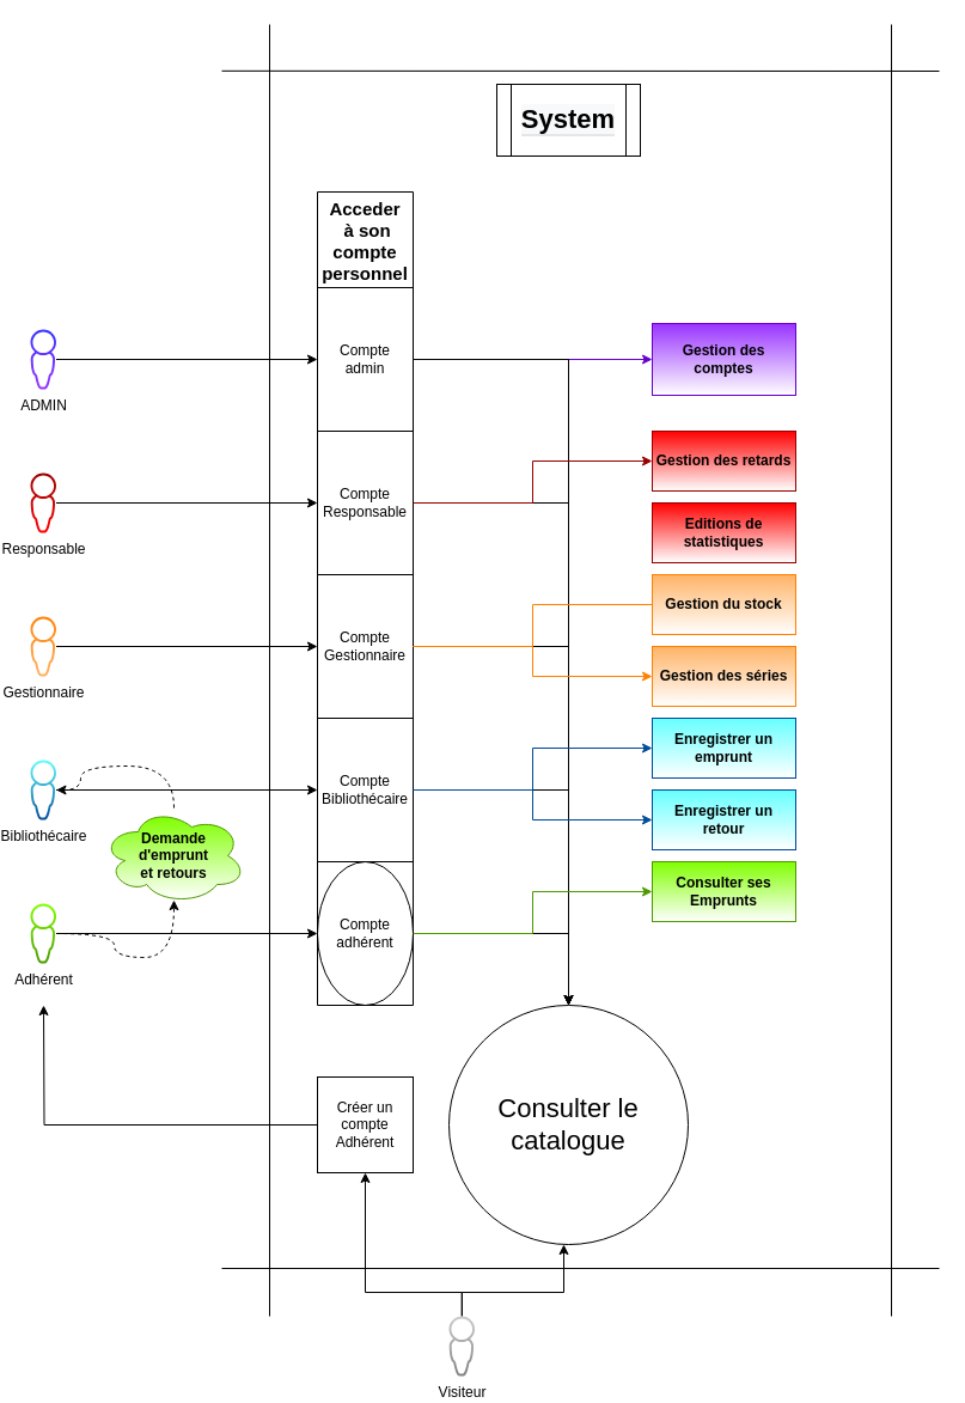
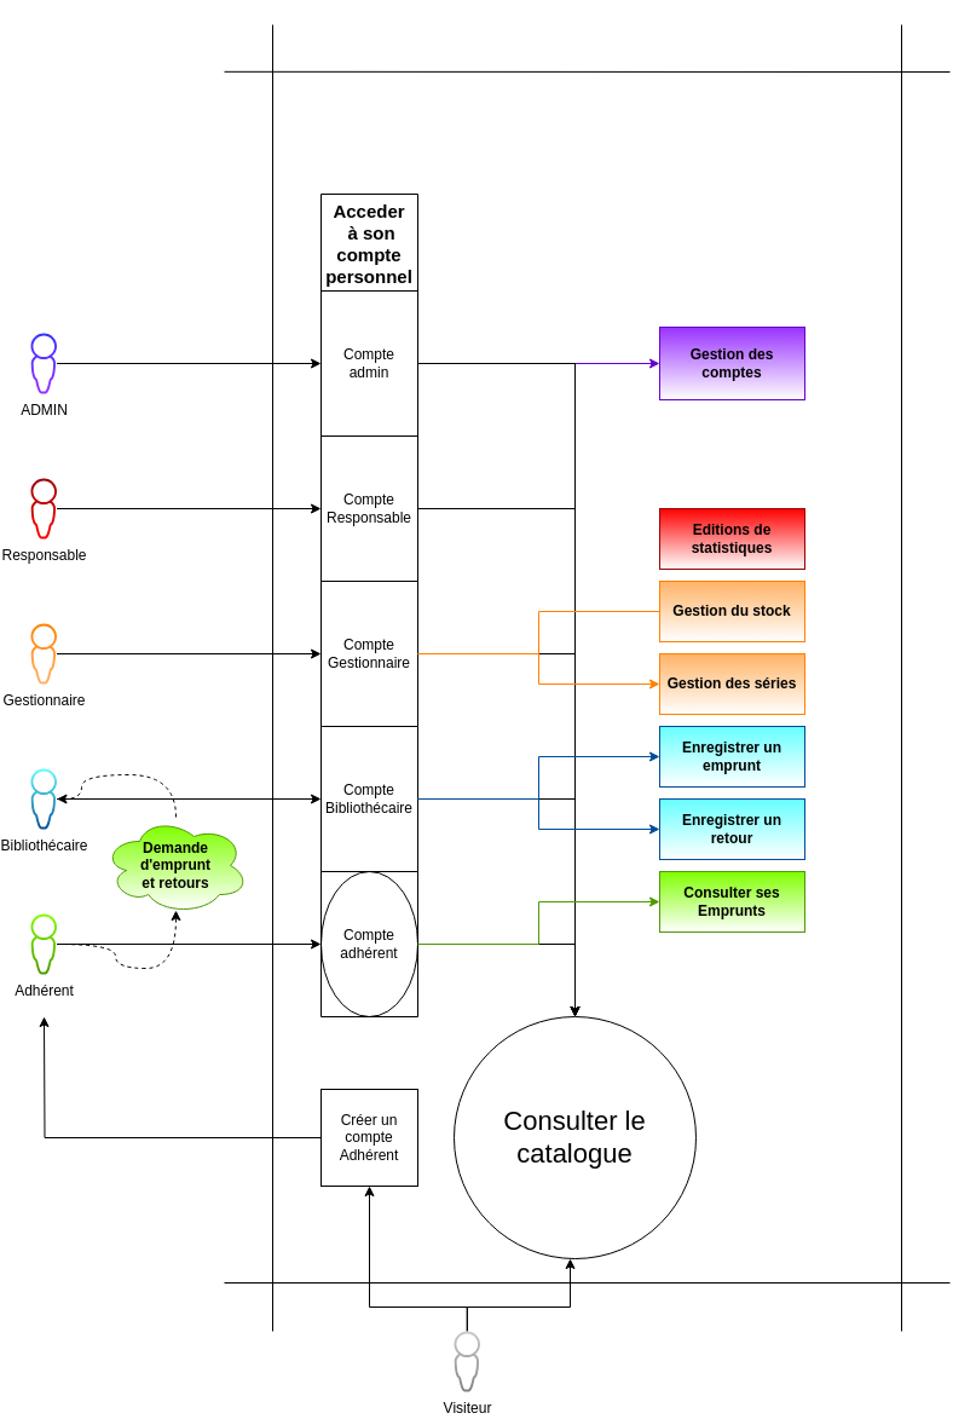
  <mxCell id="0" />
  <mxCell id="1" parent="0" />
  <mxCell id="2" style="edgeStyle=orthogonalEdgeStyle;rounded=0;orthogonalLoop=1;jettySize=auto;html=1;entryX=0;entryY=0.5;entryDx=0;entryDy=0;" parent="1" source="3" target="20" edge="1"><mxGeometry relative="1" as="geometry" /></mxCell>
  <mxCell id="3" value="ADMIN" style="pointerEvents=1;shadow=0;dashed=0;html=1;strokeColor=none;aspect=fixed;labelPosition=center;verticalLabelPosition=bottom;verticalAlign=top;align=center;outlineConnect=0;shape=mxgraph.vvd.administrator;fillColor=#3333FF;gradientColor=#9933FF;" parent="1" vertex="1"><mxGeometry x="20" y="275" width="21.5" height="50" as="geometry" /></mxCell>
  <mxCell id="4" style="edgeStyle=orthogonalEdgeStyle;rounded=0;orthogonalLoop=1;jettySize=auto;html=1;entryX=0;entryY=0.5;entryDx=0;entryDy=0;" parent="1" source="5" target="21" edge="1"><mxGeometry relative="1" as="geometry" /></mxCell>
  <mxCell id="5" value="Responsable" style="pointerEvents=1;shadow=0;dashed=0;html=1;strokeColor=none;aspect=fixed;labelPosition=center;verticalLabelPosition=bottom;verticalAlign=top;align=center;outlineConnect=0;shape=mxgraph.vvd.administrator;fillColor=#990000;gradientColor=#FF0000;" parent="1" vertex="1"><mxGeometry x="20" y="395" width="21.5" height="50" as="geometry" /></mxCell>
  <mxCell id="6" style="edgeStyle=orthogonalEdgeStyle;rounded=0;orthogonalLoop=1;jettySize=auto;html=1;entryX=0;entryY=0.5;entryDx=0;entryDy=0;" parent="1" source="7" target="23" edge="1"><mxGeometry relative="1" as="geometry" /></mxCell>
  <mxCell id="7" value="Bibliothécaire" style="pointerEvents=1;shadow=0;dashed=0;html=1;strokeColor=none;aspect=fixed;labelPosition=center;verticalLabelPosition=bottom;verticalAlign=top;align=center;outlineConnect=0;shape=mxgraph.vvd.administrator;fillColor=#66FFFF;gradientColor=#004C99;" parent="1" vertex="1"><mxGeometry x="20" y="635" width="21.5" height="50" as="geometry" /></mxCell>
  <mxCell id="8" style="edgeStyle=orthogonalEdgeStyle;rounded=0;orthogonalLoop=1;jettySize=auto;html=1;entryX=0;entryY=0.5;entryDx=0;entryDy=0;" parent="1" source="9" target="22" edge="1"><mxGeometry relative="1" as="geometry" /></mxCell>
  <mxCell id="9" value="Gestionnaire" style="pointerEvents=1;shadow=0;dashed=0;html=1;strokeColor=none;aspect=fixed;labelPosition=center;verticalLabelPosition=bottom;verticalAlign=top;align=center;outlineConnect=0;shape=mxgraph.vvd.administrator;fillColor=#FF8000;gradientColor=#FFB366;" parent="1" vertex="1"><mxGeometry x="20" y="515" width="21.5" height="50" as="geometry" /></mxCell>
  <mxCell id="10" style="edgeStyle=orthogonalEdgeStyle;rounded=0;orthogonalLoop=1;jettySize=auto;html=1;entryX=0;entryY=0.5;entryDx=0;entryDy=0;" parent="1" source="13" target="24" edge="1"><mxGeometry relative="1" as="geometry" /></mxCell>
  <mxCell id="11" style="edgeStyle=orthogonalEdgeStyle;orthogonalLoop=1;jettySize=auto;html=1;entryX=0.55;entryY=0.95;entryDx=0;entryDy=0;entryPerimeter=0;startArrow=none;startFill=0;strokeColor=none;curved=1;dashed=1;" parent="1" source="13" target="37" edge="1"><mxGeometry relative="1" as="geometry" /></mxCell>
  <mxCell id="12" style="edgeStyle=orthogonalEdgeStyle;curved=1;orthogonalLoop=1;jettySize=auto;html=1;entryX=0.5;entryY=0.963;entryDx=0;entryDy=0;entryPerimeter=0;dashed=1;startArrow=none;startFill=0;" parent="1" source="13" target="37" edge="1"><mxGeometry relative="1" as="geometry"><Array as="points"><mxPoint x="90" y="780" /><mxPoint x="90" y="800" /><mxPoint x="140" y="800" /></Array></mxGeometry></mxCell>
  <mxCell id="13" value="Adhérent" style="pointerEvents=1;shadow=0;dashed=0;html=1;strokeColor=none;aspect=fixed;labelPosition=center;verticalLabelPosition=bottom;verticalAlign=top;align=center;outlineConnect=0;shape=mxgraph.vvd.administrator;fillColor=#80FF00;gradientColor=#4D9900;" parent="1" vertex="1"><mxGeometry x="20" y="755" width="21.5" height="50" as="geometry" /></mxCell>
  <mxCell id="14" style="edgeStyle=orthogonalEdgeStyle;rounded=0;orthogonalLoop=1;jettySize=auto;html=1;entryX=0.48;entryY=1;entryDx=0;entryDy=0;entryPerimeter=0;fontSize=15;startArrow=none;startFill=0;" parent="1" source="16" target="30" edge="1"><mxGeometry relative="1" as="geometry"><Array as="points"><mxPoint x="381" y="1080" /><mxPoint x="466" y="1080" /></Array></mxGeometry></mxCell>
  <mxCell id="15" style="edgeStyle=orthogonalEdgeStyle;rounded=0;orthogonalLoop=1;jettySize=auto;html=1;entryX=0.5;entryY=1;entryDx=0;entryDy=0;fontSize=15;startArrow=none;startFill=0;" parent="1" source="16" target="26" edge="1"><mxGeometry relative="1" as="geometry"><Array as="points"><mxPoint x="381" y="1080" /><mxPoint x="300" y="1080" /></Array></mxGeometry></mxCell>
  <mxCell id="16" value="Visiteur" style="pointerEvents=1;shadow=0;dashed=0;html=1;strokeColor=none;aspect=fixed;labelPosition=center;verticalLabelPosition=bottom;verticalAlign=top;align=center;outlineConnect=0;shape=mxgraph.vvd.administrator;fillColor=#CCCCCC;gradientColor=#808080;" parent="1" vertex="1"><mxGeometry x="370" y="1100" width="21.5" height="50" as="geometry" /></mxCell>
  <mxCell id="17" value="&lt;b&gt;Gestion des comptes&lt;/b&gt;" style="rounded=0;whiteSpace=wrap;html=1;strokeColor=#6600CC;fillColor=#9933FF;gradientColor=#ffffff;" parent="1" vertex="1"><mxGeometry x="540" y="270" width="120" height="60" as="geometry" /></mxCell>
  <mxCell id="18" value="" style="endArrow=none;html=1;" parent="1" edge="1"><mxGeometry width="50" height="50" relative="1" as="geometry"><mxPoint x="220" y="1100" as="sourcePoint" /><mxPoint x="220" y="20" as="targetPoint" /></mxGeometry></mxCell>
  <mxCell id="19" value="Acceder&#10; à son &#10;compte&#10;personnel" style="swimlane;fillColor=none;gradientColor=none;startSize=80;labelBackgroundColor=#ffffff;fontSize=15;" parent="1" vertex="1"><mxGeometry x="260" y="160" width="80" height="680" as="geometry" /></mxCell>
  <mxCell id="20" value="Compte admin" style="rounded=0;whiteSpace=wrap;html=1;fillColor=none;gradientColor=none;" parent="19" vertex="1"><mxGeometry y="80" width="80" height="120" as="geometry" /></mxCell>
  <mxCell id="21" value="Compte Responsable" style="rounded=0;whiteSpace=wrap;html=1;fillColor=none;gradientColor=none;" parent="19" vertex="1"><mxGeometry y="200" width="80" height="120" as="geometry" /></mxCell>
  <mxCell id="22" value="Compte Gestionnaire" style="rounded=0;whiteSpace=wrap;html=1;fillColor=none;gradientColor=none;" parent="19" vertex="1"><mxGeometry y="320" width="80" height="120" as="geometry" /></mxCell>
  <mxCell id="23" value="Compte Bibliothécaire" style="rounded=0;whiteSpace=wrap;html=1;fillColor=none;gradientColor=none;" parent="19" vertex="1"><mxGeometry y="440" width="80" height="120" as="geometry" /></mxCell>
  <mxCell id="24" value="Compte adhérent" style="ellipse;whiteSpace=wrap;html=1;fillColor=none;gradientColor=none;" parent="19" vertex="1"><mxGeometry y="560" width="80" height="120" as="geometry" /></mxCell>
  <mxCell id="25" style="edgeStyle=orthogonalEdgeStyle;rounded=0;orthogonalLoop=1;jettySize=auto;html=1;" parent="1" source="26" edge="1"><mxGeometry relative="1" as="geometry"><mxPoint x="31" y="840" as="targetPoint" /></mxGeometry></mxCell>
  <mxCell id="26" value="Créer un compte Adhérent" style="rounded=0;whiteSpace=wrap;html=1;fillColor=none;gradientColor=none;" parent="1" vertex="1"><mxGeometry x="260" y="900" width="80" height="80" as="geometry" /></mxCell>
  <mxCell id="27" style="edgeStyle=orthogonalEdgeStyle;rounded=0;orthogonalLoop=1;jettySize=auto;html=1;entryX=0;entryY=0.5;entryDx=0;entryDy=0;strokeColor=#6600CC;" parent="1" source="20" target="17" edge="1"><mxGeometry relative="1" as="geometry" /></mxCell>
  <mxCell id="28" value="" style="endArrow=none;html=1;" parent="1" edge="1"><mxGeometry width="50" height="50" relative="1" as="geometry"><mxPoint x="180" y="1060" as="sourcePoint" /><mxPoint x="780" y="1060" as="targetPoint" /></mxGeometry></mxCell>
  <mxCell id="29" value="" style="endArrow=none;html=1;" parent="1" edge="1"><mxGeometry width="50" height="50" relative="1" as="geometry"><mxPoint x="180" y="58.82" as="sourcePoint" /><mxPoint x="780" y="59" as="targetPoint" /></mxGeometry></mxCell>
  <mxCell id="30" value="&lt;font style=&quot;font-size: 22px&quot;&gt;Consulter le catalogue&lt;/font&gt;" style="ellipse;whiteSpace=wrap;html=1;fillColor=none;gradientColor=none;" parent="1" vertex="1"><mxGeometry x="370" y="840" width="200" height="200" as="geometry" /></mxCell>
  <mxCell id="31" style="edgeStyle=orthogonalEdgeStyle;rounded=0;orthogonalLoop=1;jettySize=auto;html=1;entryX=0.5;entryY=0;entryDx=0;entryDy=0;" parent="1" source="24" target="30" edge="1"><mxGeometry relative="1" as="geometry" /></mxCell>
  <mxCell id="32" style="edgeStyle=orthogonalEdgeStyle;rounded=0;orthogonalLoop=1;jettySize=auto;html=1;entryX=0.5;entryY=0;entryDx=0;entryDy=0;" parent="1" source="23" target="30" edge="1"><mxGeometry relative="1" as="geometry" /></mxCell>
  <mxCell id="33" style="edgeStyle=orthogonalEdgeStyle;rounded=0;orthogonalLoop=1;jettySize=auto;html=1;entryX=0.5;entryY=0;entryDx=0;entryDy=0;" parent="1" source="22" target="30" edge="1"><mxGeometry relative="1" as="geometry" /></mxCell>
  <mxCell id="34" style="edgeStyle=orthogonalEdgeStyle;rounded=0;orthogonalLoop=1;jettySize=auto;html=1;entryX=0.5;entryY=0;entryDx=0;entryDy=0;" parent="1" source="21" target="30" edge="1"><mxGeometry relative="1" as="geometry" /></mxCell>
  <mxCell id="35" style="edgeStyle=orthogonalEdgeStyle;rounded=0;orthogonalLoop=1;jettySize=auto;html=1;entryX=0.5;entryY=0;entryDx=0;entryDy=0;exitX=1;exitY=0.5;exitDx=0;exitDy=0;" parent="1" source="20" target="30" edge="1"><mxGeometry relative="1" as="geometry"><Array as="points"><mxPoint x="470" y="300" /></Array></mxGeometry></mxCell>
  <mxCell id="36" style="edgeStyle=orthogonalEdgeStyle;curved=1;orthogonalLoop=1;jettySize=auto;html=1;dashed=1;startArrow=none;startFill=0;" parent="1" source="37" target="7" edge="1"><mxGeometry relative="1" as="geometry"><Array as="points"><mxPoint x="140" y="640" /><mxPoint x="62" y="640" /><mxPoint x="62" y="660" /></Array></mxGeometry></mxCell>
  <mxCell id="37" value="&lt;b&gt;Demande&lt;br&gt;&lt;/b&gt;&lt;div&gt;&lt;b&gt;d'emprunt &lt;br&gt;&lt;/b&gt;&lt;/div&gt;&lt;div&gt;&lt;b&gt;et retours&lt;br&gt;&lt;/b&gt;&lt;/div&gt;" style="ellipse;shape=cloud;whiteSpace=wrap;html=1;gradientColor=#ffffff;fillColor=#80FF00;strokeColor=#4D9900;" parent="1" vertex="1"><mxGeometry x="80" y="675" width="120" height="80" as="geometry" /></mxCell>
  <mxCell id="38" value="&lt;b&gt;Enregistrer un emprunt&lt;/b&gt;" style="rounded=0;whiteSpace=wrap;html=1;fillColor=#66FFFF;gradientColor=#ffffff;strokeColor=#004C99;" parent="1" vertex="1"><mxGeometry x="540" y="600" width="120" height="50" as="geometry" /></mxCell>
  <mxCell id="39" style="edgeStyle=orthogonalEdgeStyle;orthogonalLoop=1;jettySize=auto;html=1;entryX=0;entryY=0.5;entryDx=0;entryDy=0;startArrow=none;startFill=0;rounded=0;strokeColor=#004C99;" parent="1" source="23" target="38" edge="1"><mxGeometry relative="1" as="geometry" /></mxCell>
  <mxCell id="40" style="edgeStyle=orthogonalEdgeStyle;rounded=0;orthogonalLoop=1;jettySize=auto;html=1;startArrow=none;startFill=0;entryX=0;entryY=0.5;entryDx=0;entryDy=0;strokeColor=#004C99;" parent="1" source="23" target="41" edge="1"><mxGeometry relative="1" as="geometry"><mxPoint x="640" y="690" as="targetPoint" /><Array as="points"><mxPoint x="440" y="660" /><mxPoint x="440" y="685" /></Array></mxGeometry></mxCell>
  <mxCell id="41" value="&lt;b&gt;Enregistrer un retour&lt;/b&gt;" style="rounded=0;whiteSpace=wrap;html=1;fillColor=#66FFFF;gradientColor=#ffffff;strokeColor=#004C99;" parent="1" vertex="1"><mxGeometry x="540" y="660" width="120" height="50" as="geometry" /></mxCell>
  <mxCell id="42" value="&lt;b&gt;Gestion du stock&lt;/b&gt;" style="rounded=0;whiteSpace=wrap;html=1;fillColor=#FFB366;gradientColor=#FFFFFF;strokeColor=#FF8000;" parent="1" vertex="1"><mxGeometry x="540" y="480" width="120" height="50" as="geometry" /></mxCell>
  <mxCell id="43" value="&lt;b&gt;Gestion des séries&lt;/b&gt;" style="rounded=0;whiteSpace=wrap;html=1;fillColor=#FFB366;gradientColor=#FFFFFF;strokeColor=#FF8000;" parent="1" vertex="1"><mxGeometry x="540" y="540" width="120" height="50" as="geometry" /></mxCell>
  <mxCell id="44" style="edgeStyle=orthogonalEdgeStyle;rounded=0;orthogonalLoop=1;jettySize=auto;html=1;entryX=0;entryY=0.5;entryDx=0;entryDy=0;startArrow=none;startFill=0;strokeColor=#FF8000;endArrow=none;" parent="1" source="22" target="42" edge="1"><mxGeometry relative="1" as="geometry" /></mxCell>
  <mxCell id="45" style="edgeStyle=orthogonalEdgeStyle;rounded=0;orthogonalLoop=1;jettySize=auto;html=1;entryX=0;entryY=0.5;entryDx=0;entryDy=0;startArrow=none;startFill=0;strokeColor=#FF8000;" parent="1" source="22" target="43" edge="1"><mxGeometry relative="1" as="geometry" /></mxCell>
- <mxCell id="46" value="&lt;b&gt;Gestion des retards&lt;/b&gt;" style="rounded=0;whiteSpace=wrap;html=1;gradientColor=#FFFFFF;fillColor=#FF0000;strokeColor=#990000;" parent="1" vertex="1"><mxGeometry x="540" y="360" width="120" height="50" as="geometry" /></mxCell>
  <mxCell id="47" value="&lt;b&gt;Editions de statistiques&lt;/b&gt;" style="rounded=0;whiteSpace=wrap;html=1;gradientColor=#FFFFFF;fillColor=#FF0000;strokeColor=#990000;" parent="1" vertex="1"><mxGeometry x="540" y="420" width="120" height="50" as="geometry" /></mxCell>
- <mxCell id="48" style="edgeStyle=orthogonalEdgeStyle;rounded=0;orthogonalLoop=1;jettySize=auto;html=1;entryX=0;entryY=0.5;entryDx=0;entryDy=0;startArrow=none;startFill=0;strokeColor=#990000;" parent="1" source="21" target="46" edge="1"><mxGeometry relative="1" as="geometry" /></mxCell>
  <mxCell id="49" value="" style="endArrow=none;html=1;" parent="1" edge="1"><mxGeometry width="50" height="50" relative="1" as="geometry"><mxPoint x="740" y="1100" as="sourcePoint" /><mxPoint x="740" y="20" as="targetPoint" /></mxGeometry></mxCell>
- <mxCell id="50" value="&lt;b style=&quot;font-size: 22px ; background-color: rgb(248 , 249 , 250)&quot;&gt;System&lt;/b&gt;" style="shape=process;whiteSpace=wrap;html=1;backgroundOutline=1;labelBackgroundColor=#E6E6E6;fontSize=15;strokeColor=#000000;gradientColor=#4D9900;fillColor=none;" parent="1" vertex="1"><mxGeometry x="410" y="70" width="120" height="60" as="geometry" /></mxCell>
  <mxCell id="51" value="&lt;b&gt;Consulter ses Emprunts&lt;/b&gt;" style="rounded=0;whiteSpace=wrap;html=1;gradientColor=#ffffff;fillColor=#80FF00;strokeColor=#4D9900;" parent="1" vertex="1"><mxGeometry x="540" y="720" width="120" height="50" as="geometry" /></mxCell>
  <mxCell id="52" style="edgeStyle=orthogonalEdgeStyle;rounded=0;orthogonalLoop=1;jettySize=auto;html=1;entryX=0;entryY=0.5;entryDx=0;entryDy=0;strokeColor=#4D9900;" parent="1" source="24" target="51" edge="1"><mxGeometry relative="1" as="geometry" /></mxCell>
